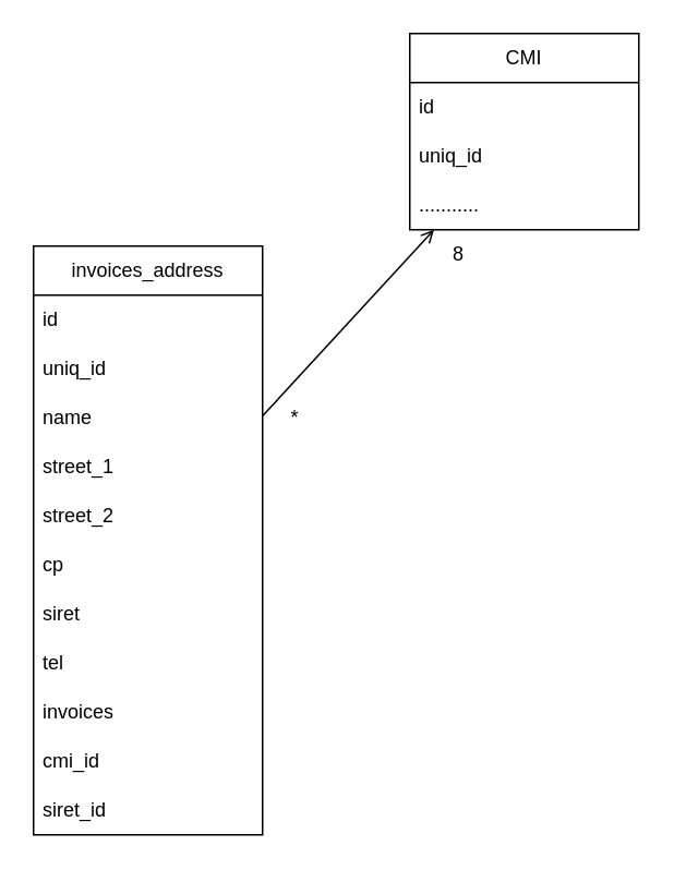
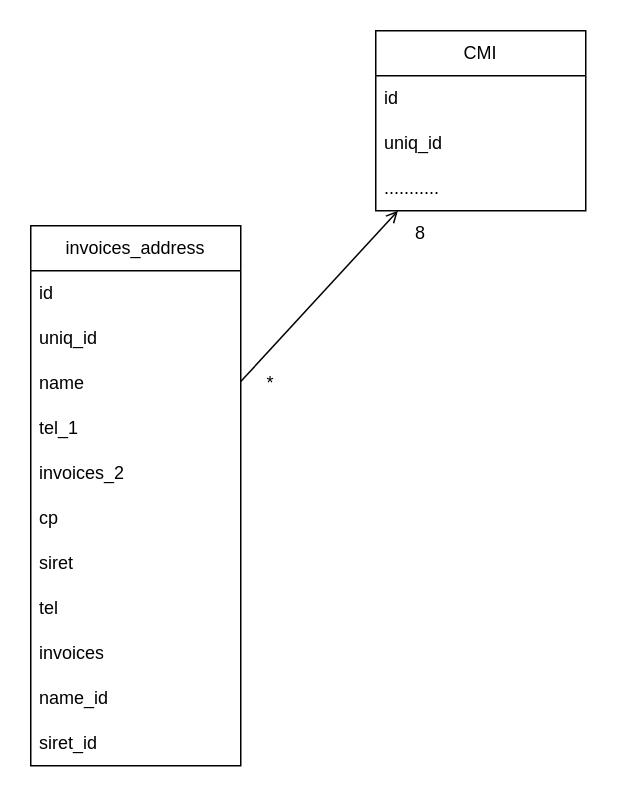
  <mxCell id="0" />
  <mxCell id="1" parent="0" />
  <mxCell id="2" value="invoices_address" style="swimlane;fontStyle=0;childLayout=stackLayout;horizontal=1;startSize=30;horizontalStack=0;resizeParent=1;resizeParentMax=0;resizeLast=0;collapsible=1;marginBottom=0;whiteSpace=wrap;html=1;" vertex="1" parent="1"><mxGeometry x="20" y="150" width="140" height="360" as="geometry" /></mxCell>
  <mxCell id="3" value="id" style="text;strokeColor=none;fillColor=none;align=left;verticalAlign=middle;spacingLeft=4;spacingRight=4;overflow=hidden;points=[[0,0.5],[1,0.5]];portConstraint=eastwest;rotatable=0;whiteSpace=wrap;html=1;" vertex="1" parent="2"><mxGeometry y="30" width="140" height="30" as="geometry" /></mxCell>
  <mxCell id="4" value="uniq_id" style="text;strokeColor=none;fillColor=none;align=left;verticalAlign=middle;spacingLeft=4;spacingRight=4;overflow=hidden;points=[[0,0.5],[1,0.5]];portConstraint=eastwest;rotatable=0;whiteSpace=wrap;html=1;" vertex="1" parent="2"><mxGeometry y="60" width="140" height="30" as="geometry" /></mxCell>
  <mxCell id="5" value="name" style="text;strokeColor=none;fillColor=none;align=left;verticalAlign=middle;spacingLeft=4;spacingRight=4;overflow=hidden;points=[[0,0.5],[1,0.5]];portConstraint=eastwest;rotatable=0;whiteSpace=wrap;html=1;" vertex="1" parent="2"><mxGeometry y="90" width="140" height="30" as="geometry" /></mxCell>
- <mxCell id="6" value="street_1" style="text;strokeColor=none;fillColor=none;align=left;verticalAlign=middle;spacingLeft=4;spacingRight=4;overflow=hidden;points=[[0,0.5],[1,0.5]];portConstraint=eastwest;rotatable=0;whiteSpace=wrap;html=1;" vertex="1" parent="2"><mxGeometry y="120" width="140" height="30" as="geometry" /></mxCell>
- <mxCell id="7" value="street_2" style="text;strokeColor=none;fillColor=none;align=left;verticalAlign=middle;spacingLeft=4;spacingRight=4;overflow=hidden;points=[[0,0.5],[1,0.5]];portConstraint=eastwest;rotatable=0;whiteSpace=wrap;html=1;" vertex="1" parent="2"><mxGeometry y="150" width="140" height="30" as="geometry" /></mxCell>
+ <mxCell id="6" value="tel_1" style="text;strokeColor=none;fillColor=none;align=left;verticalAlign=middle;spacingLeft=4;spacingRight=4;overflow=hidden;points=[[0,0.5],[1,0.5]];portConstraint=eastwest;rotatable=0;whiteSpace=wrap;html=1;" vertex="1" parent="2"><mxGeometry y="120" width="140" height="30" as="geometry" /></mxCell>
+ <mxCell id="7" value="invoices_2" style="text;strokeColor=none;fillColor=none;align=left;verticalAlign=middle;spacingLeft=4;spacingRight=4;overflow=hidden;points=[[0,0.5],[1,0.5]];portConstraint=eastwest;rotatable=0;whiteSpace=wrap;html=1;" vertex="1" parent="2"><mxGeometry y="150" width="140" height="30" as="geometry" /></mxCell>
  <mxCell id="8" value="cp" style="text;strokeColor=none;fillColor=none;align=left;verticalAlign=middle;spacingLeft=4;spacingRight=4;overflow=hidden;points=[[0,0.5],[1,0.5]];portConstraint=eastwest;rotatable=0;whiteSpace=wrap;html=1;" vertex="1" parent="2"><mxGeometry y="180" width="140" height="30" as="geometry" /></mxCell>
  <mxCell id="9" value="siret" style="text;strokeColor=none;fillColor=none;align=left;verticalAlign=middle;spacingLeft=4;spacingRight=4;overflow=hidden;points=[[0,0.5],[1,0.5]];portConstraint=eastwest;rotatable=0;whiteSpace=wrap;html=1;" vertex="1" parent="2"><mxGeometry y="210" width="140" height="30" as="geometry" /></mxCell>
  <mxCell id="10" value="tel" style="text;strokeColor=none;fillColor=none;align=left;verticalAlign=middle;spacingLeft=4;spacingRight=4;overflow=hidden;points=[[0,0.5],[1,0.5]];portConstraint=eastwest;rotatable=0;whiteSpace=wrap;html=1;" vertex="1" parent="2"><mxGeometry y="240" width="140" height="30" as="geometry" /></mxCell>
  <mxCell id="11" value="invoices" style="text;strokeColor=none;fillColor=none;align=left;verticalAlign=middle;spacingLeft=4;spacingRight=4;overflow=hidden;points=[[0,0.5],[1,0.5]];portConstraint=eastwest;rotatable=0;whiteSpace=wrap;html=1;" vertex="1" parent="2"><mxGeometry y="270" width="140" height="30" as="geometry" /></mxCell>
- <mxCell id="12" value="cmi_id" style="text;strokeColor=none;fillColor=none;align=left;verticalAlign=middle;spacingLeft=4;spacingRight=4;overflow=hidden;points=[[0,0.5],[1,0.5]];portConstraint=eastwest;rotatable=0;whiteSpace=wrap;html=1;" vertex="1" parent="2"><mxGeometry y="300" width="140" height="30" as="geometry" /></mxCell>
+ <mxCell id="12" value="name_id" style="text;strokeColor=none;fillColor=none;align=left;verticalAlign=middle;spacingLeft=4;spacingRight=4;overflow=hidden;points=[[0,0.5],[1,0.5]];portConstraint=eastwest;rotatable=0;whiteSpace=wrap;html=1;" vertex="1" parent="2"><mxGeometry y="300" width="140" height="30" as="geometry" /></mxCell>
  <mxCell id="13" value="siret_id" style="text;strokeColor=none;fillColor=none;align=left;verticalAlign=middle;spacingLeft=4;spacingRight=4;overflow=hidden;points=[[0,0.5],[1,0.5]];portConstraint=eastwest;rotatable=0;whiteSpace=wrap;html=1;" vertex="1" parent="2"><mxGeometry y="330" width="140" height="30" as="geometry" /></mxCell>
  <mxCell id="14" value="CMI" style="swimlane;fontStyle=0;childLayout=stackLayout;horizontal=1;startSize=30;horizontalStack=0;resizeParent=1;resizeParentMax=0;resizeLast=0;collapsible=1;marginBottom=0;whiteSpace=wrap;html=1;" vertex="1" parent="1"><mxGeometry x="250" y="20" width="140" height="120" as="geometry" /></mxCell>
  <mxCell id="15" value="id" style="text;strokeColor=none;fillColor=none;align=left;verticalAlign=middle;spacingLeft=4;spacingRight=4;overflow=hidden;points=[[0,0.5],[1,0.5]];portConstraint=eastwest;rotatable=0;whiteSpace=wrap;html=1;" vertex="1" parent="14"><mxGeometry y="30" width="140" height="30" as="geometry" /></mxCell>
  <mxCell id="16" value="uniq_id" style="text;strokeColor=none;fillColor=none;align=left;verticalAlign=middle;spacingLeft=4;spacingRight=4;overflow=hidden;points=[[0,0.5],[1,0.5]];portConstraint=eastwest;rotatable=0;whiteSpace=wrap;html=1;" vertex="1" parent="14"><mxGeometry y="60" width="140" height="30" as="geometry" /></mxCell>
  <mxCell id="17" value="..........." style="text;strokeColor=none;fillColor=none;align=left;verticalAlign=middle;spacingLeft=4;spacingRight=4;overflow=hidden;points=[[0,0.5],[1,0.5]];portConstraint=eastwest;rotatable=0;whiteSpace=wrap;html=1;" vertex="1" parent="14"><mxGeometry y="90" width="140" height="30" as="geometry" /></mxCell>
  <mxCell id="18" value="" style="endArrow=open;html=1;rounded=0;" edge="1" parent="1" source="2" target="14"><mxGeometry width="50" height="50" relative="1" as="geometry"><mxPoint x="250" y="90" as="sourcePoint" /><mxPoint x="300" y="40" as="targetPoint" /></mxGeometry></mxCell>
  <mxCell id="19" value="*" style="text;html=1;align=center;verticalAlign=middle;whiteSpace=wrap;rounded=0;" vertex="1" parent="1"><mxGeometry x="150" y="240" width="60" height="30" as="geometry" /></mxCell>
  <mxCell id="20" value="8" style="text;html=1;align=center;verticalAlign=middle;whiteSpace=wrap;rounded=0;" vertex="1" parent="1"><mxGeometry x="250" y="140" width="60" height="30" as="geometry" /></mxCell>
